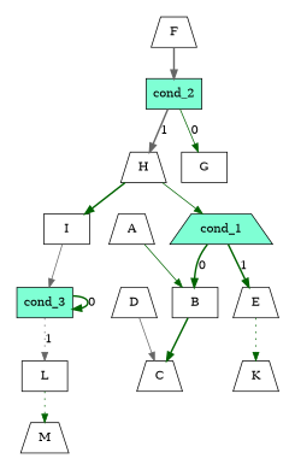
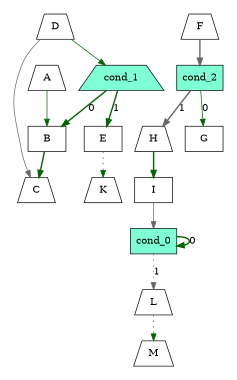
  digraph {
    rankdir=TB
    node [shape=trapezium]
    edge [color=darkgreen style=bold]
    n1 [label=H]
    I [shape=box]
    n3 [label=G shape=box]
    n4 [label=F]
    n5 [color=black fillcolor=aquamarine label=cond_2 shape=box style=filled]
-   n6 [label=E]
+   n6 [label=E shape=box]
    K
    n8 [label=D]
    n9 [color=black fillcolor=aquamarine label=cond_1 style=filled]
    n10 [label=B shape=box]
    n11 [label=C]
    n12 [label=A]
-   n13 [color=black fillcolor=aquamarine label=cond_3 shape=box style=filled]
-   L [shape=box]
+   n13 [color=black fillcolor=aquamarine label=cond_0 shape=box style=filled]
+   L
    M
    subgraph cluster_1 {
      pencolor=transparent
      pendwidth=0
      n1
      I
      n3
      n4
      n5
      n6
      K
      n8
      n9
      n10
      n11
      n12
      n13
      L
      M
    }
    n1 -> I
    I -> n13 [color=gray40 style=solid]
    n4 -> n5 [color=gray40]
    n5 -> n1 [color=gray40 label=1]
    n5 -> n3 [label=0 style=solid]
    n6 -> K [style=dotted]
-   n1 -> n9 [style=solid]
+   n8 -> n9 [style=solid]
    n8 -> n11 [color=gray40 style=solid]
    n9 -> n6 [label=1]
    n9 -> n10 [label=0]
    n10 -> n11
    n12 -> n10 [style=solid]
    n13 -> n13 [label=0]
    n13 -> L [color=gray40 label=1 style=dotted]
    L -> M [style=dotted]
  }
